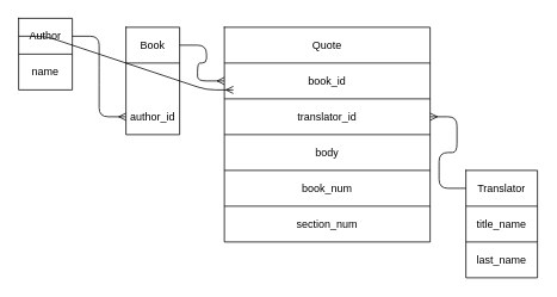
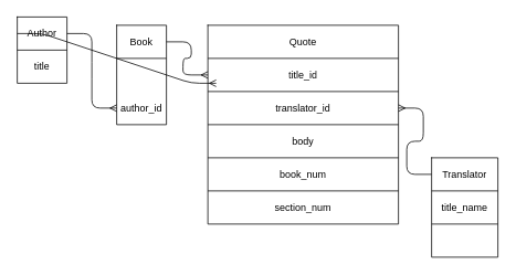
  <mxCell id="0" />
  <mxCell id="1" parent="0" />
  <mxCell id="2" value="" style="shape=table;startSize=0;container=1;collapsible=0;childLayout=tableLayout;" vertex="1" parent="1"><mxGeometry x="250" y="30" width="230" height="240" as="geometry" /></mxCell>
  <mxCell id="3" value="" style="shape=partialRectangle;collapsible=0;dropTarget=0;pointerEvents=0;fillColor=none;top=0;left=0;bottom=0;right=0;points=[[0,0.5],[1,0.5]];portConstraint=eastwest;" vertex="1" parent="2"><mxGeometry width="230" height="40" as="geometry" /></mxCell>
  <mxCell id="4" value="Quote" style="shape=partialRectangle;html=1;whiteSpace=wrap;connectable=0;overflow=hidden;fillColor=none;top=0;left=0;bottom=0;right=0;" vertex="1" parent="3"><mxGeometry width="230" height="40" as="geometry" /></mxCell>
  <mxCell id="5" value="" style="shape=partialRectangle;collapsible=0;dropTarget=0;pointerEvents=0;fillColor=none;top=0;left=0;bottom=0;right=0;points=[[0,0.5],[1,0.5]];portConstraint=eastwest;" vertex="1" parent="2"><mxGeometry y="40" width="230" height="40" as="geometry" /></mxCell>
- <mxCell id="6" value="book_id" style="shape=partialRectangle;html=1;whiteSpace=wrap;connectable=0;overflow=hidden;fillColor=none;top=0;left=0;bottom=0;right=0;" vertex="1" parent="5"><mxGeometry width="230" height="40" as="geometry" /></mxCell>
+ <mxCell id="6" value="title_id" style="shape=partialRectangle;html=1;whiteSpace=wrap;connectable=0;overflow=hidden;fillColor=none;top=0;left=0;bottom=0;right=0;" vertex="1" parent="5"><mxGeometry width="230" height="40" as="geometry" /></mxCell>
  <mxCell id="7" style="shape=partialRectangle;collapsible=0;dropTarget=0;pointerEvents=0;fillColor=none;top=0;left=0;bottom=0;right=0;points=[[0,0.5],[1,0.5]];portConstraint=eastwest;" vertex="1" parent="2"><mxGeometry y="80" width="230" height="40" as="geometry" /></mxCell>
  <mxCell id="8" value="translator_id" style="shape=partialRectangle;html=1;whiteSpace=wrap;connectable=0;overflow=hidden;fillColor=none;top=0;left=0;bottom=0;right=0;" vertex="1" parent="7"><mxGeometry width="230" height="40" as="geometry" /></mxCell>
  <mxCell id="9" value="" style="shape=partialRectangle;collapsible=0;dropTarget=0;pointerEvents=0;fillColor=none;top=0;left=0;bottom=0;right=0;points=[[0,0.5],[1,0.5]];portConstraint=eastwest;" vertex="1" parent="2"><mxGeometry y="120" width="230" height="40" as="geometry" /></mxCell>
  <mxCell id="10" value="body" style="shape=partialRectangle;html=1;whiteSpace=wrap;connectable=0;overflow=hidden;fillColor=none;top=0;left=0;bottom=0;right=0;" vertex="1" parent="9"><mxGeometry width="230" height="40" as="geometry" /></mxCell>
  <mxCell id="11" value="" style="shape=partialRectangle;collapsible=0;dropTarget=0;pointerEvents=0;fillColor=none;top=0;left=0;bottom=0;right=0;points=[[0,0.5],[1,0.5]];portConstraint=eastwest;" vertex="1" parent="2"><mxGeometry y="160" width="230" height="40" as="geometry" /></mxCell>
  <mxCell id="12" value="book_num" style="shape=partialRectangle;html=1;whiteSpace=wrap;connectable=0;overflow=hidden;fillColor=none;top=0;left=0;bottom=0;right=0;" vertex="1" parent="11"><mxGeometry width="230" height="40" as="geometry" /></mxCell>
  <mxCell id="13" value="" style="shape=partialRectangle;collapsible=0;dropTarget=0;pointerEvents=0;fillColor=none;top=0;left=0;bottom=0;right=0;points=[[0,0.5],[1,0.5]];portConstraint=eastwest;" vertex="1" parent="2"><mxGeometry y="200" width="230" height="40" as="geometry" /></mxCell>
  <mxCell id="14" value="section_num" style="shape=partialRectangle;html=1;whiteSpace=wrap;connectable=0;overflow=hidden;fillColor=none;top=0;left=0;bottom=0;right=0;" vertex="1" parent="13"><mxGeometry width="230" height="40" as="geometry" /></mxCell>
  <mxCell id="15" value="" style="shape=table;startSize=0;container=1;collapsible=0;childLayout=tableLayout;" vertex="1" parent="1"><mxGeometry x="20" y="20" width="60" height="80" as="geometry" /></mxCell>
  <mxCell id="16" value="" style="shape=partialRectangle;collapsible=0;dropTarget=0;pointerEvents=0;fillColor=none;top=0;left=0;bottom=0;right=0;points=[[0,0.5],[1,0.5]];portConstraint=eastwest;" vertex="1" parent="15"><mxGeometry width="60" height="40" as="geometry" /></mxCell>
  <mxCell id="17" value="Author" style="shape=partialRectangle;html=1;whiteSpace=wrap;connectable=0;overflow=hidden;fillColor=none;top=0;left=0;bottom=0;right=0;" vertex="1" parent="16"><mxGeometry width="60" height="40" as="geometry" /></mxCell>
  <mxCell id="18" value="" style="shape=partialRectangle;collapsible=0;dropTarget=0;pointerEvents=0;fillColor=none;top=0;left=0;bottom=0;right=0;points=[[0,0.5],[1,0.5]];portConstraint=eastwest;" vertex="1" parent="15"><mxGeometry y="40" width="60" height="40" as="geometry" /></mxCell>
- <mxCell id="19" value="name" style="shape=partialRectangle;html=1;whiteSpace=wrap;connectable=0;overflow=hidden;fillColor=none;top=0;left=0;bottom=0;right=0;" vertex="1" parent="18"><mxGeometry width="60" height="40" as="geometry" /></mxCell>
+ <mxCell id="19" value="title" style="shape=partialRectangle;html=1;whiteSpace=wrap;connectable=0;overflow=hidden;fillColor=none;top=0;left=0;bottom=0;right=0;" vertex="1" parent="18"><mxGeometry width="60" height="40" as="geometry" /></mxCell>
  <mxCell id="20" value="" style="shape=table;startSize=0;container=1;collapsible=0;childLayout=tableLayout;" vertex="1" parent="1"><mxGeometry x="140" y="30" width="60" height="120" as="geometry" /></mxCell>
  <mxCell id="21" value="" style="shape=partialRectangle;collapsible=0;dropTarget=0;pointerEvents=0;fillColor=none;top=0;left=0;bottom=0;right=0;points=[[0,0.5],[1,0.5]];portConstraint=eastwest;" vertex="1" parent="20"><mxGeometry width="60" height="40" as="geometry" /></mxCell>
  <mxCell id="22" value="Book" style="shape=partialRectangle;html=1;whiteSpace=wrap;connectable=0;overflow=hidden;fillColor=none;top=0;left=0;bottom=0;right=0;" vertex="1" parent="21"><mxGeometry width="60" height="40" as="geometry" /></mxCell>
  <mxCell id="23" value="" style="shape=partialRectangle;collapsible=0;dropTarget=0;pointerEvents=0;fillColor=none;top=0;left=0;bottom=0;right=0;points=[[0,0.5],[1,0.5]];portConstraint=eastwest;" vertex="1" parent="20"><mxGeometry y="40" width="60" height="40" as="geometry" /></mxCell>
  <mxCell id="24" style="shape=partialRectangle;collapsible=0;dropTarget=0;pointerEvents=0;fillColor=none;top=0;left=0;bottom=0;right=0;points=[[0,0.5],[1,0.5]];portConstraint=eastwest;" vertex="1" parent="20"><mxGeometry y="80" width="60" height="40" as="geometry" /></mxCell>
  <mxCell id="25" value="author_id" style="shape=partialRectangle;html=1;whiteSpace=wrap;connectable=0;overflow=hidden;fillColor=none;top=0;left=0;bottom=0;right=0;" vertex="1" parent="24"><mxGeometry width="60" height="40" as="geometry" /></mxCell>
  <mxCell id="26" value="" style="shape=table;startSize=0;container=1;collapsible=0;childLayout=tableLayout;" vertex="1" parent="1"><mxGeometry x="520" y="190" width="80" height="120" as="geometry" /></mxCell>
  <mxCell id="27" value="" style="shape=partialRectangle;collapsible=0;dropTarget=0;pointerEvents=0;fillColor=none;top=0;left=0;bottom=0;right=0;points=[[0,0.5],[1,0.5]];portConstraint=eastwest;" vertex="1" parent="26"><mxGeometry width="80" height="40" as="geometry" /></mxCell>
  <mxCell id="28" value="Translator" style="shape=partialRectangle;html=1;whiteSpace=wrap;connectable=0;overflow=hidden;fillColor=none;top=0;left=0;bottom=0;right=0;" vertex="1" parent="27"><mxGeometry width="80" height="40" as="geometry" /></mxCell>
  <mxCell id="29" value="" style="shape=partialRectangle;collapsible=0;dropTarget=0;pointerEvents=0;fillColor=none;top=0;left=0;bottom=0;right=0;points=[[0,0.5],[1,0.5]];portConstraint=eastwest;" vertex="1" parent="26"><mxGeometry y="40" width="80" height="40" as="geometry" /></mxCell>
  <mxCell id="30" value="title_name" style="shape=partialRectangle;html=1;whiteSpace=wrap;connectable=0;overflow=hidden;fillColor=none;top=0;left=0;bottom=0;right=0;" vertex="1" parent="29"><mxGeometry width="80" height="40" as="geometry" /></mxCell>
  <mxCell id="31" style="shape=partialRectangle;collapsible=0;dropTarget=0;pointerEvents=0;fillColor=none;top=0;left=0;bottom=0;right=0;points=[[0,0.5],[1,0.5]];portConstraint=eastwest;" vertex="1" parent="26"><mxGeometry y="80" width="80" height="40" as="geometry" /></mxCell>
- <mxCell id="32" value="last_name" style="shape=partialRectangle;html=1;whiteSpace=wrap;connectable=0;overflow=hidden;fillColor=none;top=0;left=0;bottom=0;right=0;" vertex="1" parent="31"><mxGeometry width="80" height="40" as="geometry" /></mxCell>
  <mxCell id="33" value="" style="edgeStyle=entityRelationEdgeStyle;fontSize=12;html=1;endArrow=ERmany;exitX=1;exitY=0.5;exitDx=0;exitDy=0;entryX=0;entryY=0.5;entryDx=0;entryDy=0;" edge="1" parent="1" source="21" target="5"><mxGeometry width="100" height="100" relative="1" as="geometry"><mxPoint x="320" y="210" as="sourcePoint" /><mxPoint x="250" y="50" as="targetPoint" /></mxGeometry></mxCell>
  <mxCell id="34" value="" style="edgeStyle=entityRelationEdgeStyle;fontSize=12;html=1;endArrow=ERmany;exitX=0;exitY=0.5;exitDx=0;exitDy=0;entryX=1;entryY=0.5;entryDx=0;entryDy=0;" edge="1" parent="1" source="16"><mxGeometry width="100" height="100" relative="1" as="geometry"><mxPoint x="190" y="90" as="sourcePoint" /><mxPoint x="260" y="100" as="targetPoint" /></mxGeometry></mxCell>
  <mxCell id="35" value="" style="edgeStyle=entityRelationEdgeStyle;fontSize=12;html=1;endArrow=ERmany;exitX=0;exitY=0.5;exitDx=0;exitDy=0;entryX=1;entryY=0.5;entryDx=0;entryDy=0;" edge="1" parent="1" source="27" target="7"><mxGeometry width="100" height="100" relative="1" as="geometry"><mxPoint x="550" y="50" as="sourcePoint" /><mxPoint x="490" y="140" as="targetPoint" /></mxGeometry></mxCell>
  <mxCell id="36" value="" style="edgeStyle=entityRelationEdgeStyle;fontSize=12;html=1;endArrow=ERmany;exitX=1;exitY=0.5;exitDx=0;exitDy=0;entryX=0;entryY=0.5;entryDx=0;entryDy=0;" edge="1" parent="1" source="16" target="24"><mxGeometry width="100" height="100" relative="1" as="geometry"><mxPoint x="210" y="60" as="sourcePoint" /><mxPoint x="260" y="100" as="targetPoint" /></mxGeometry></mxCell>
